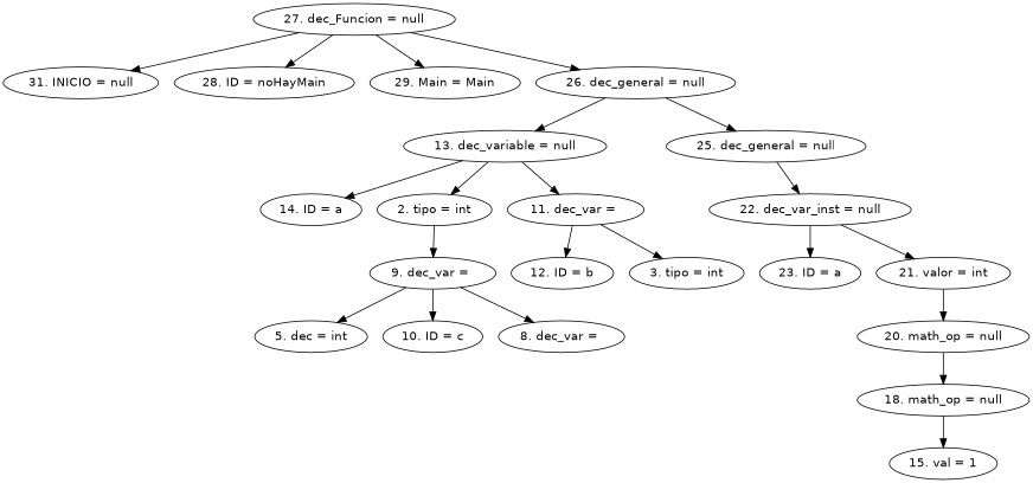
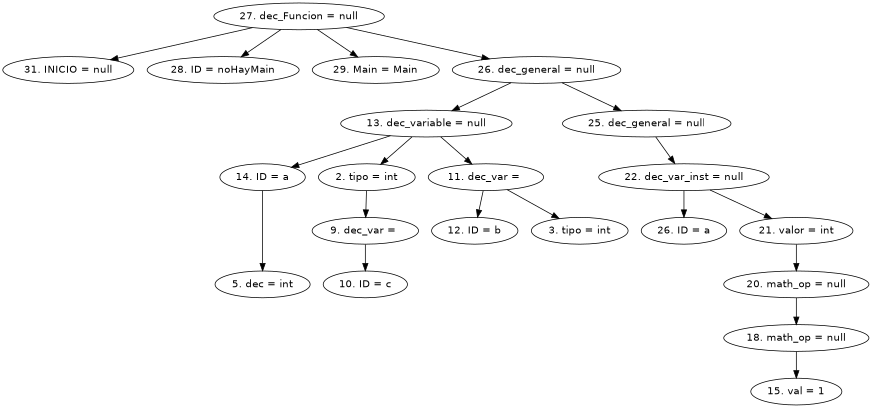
  digraph {
    fontname="DejaVu Sans"
    node [fontname="DejaVu Sans"]
    edge [fontname="DejaVu Sans"]
    "27. dec_Funcion = null"
    "31. INICIO = null"
    "28. ID = noHayMain"
    "29. Main = Main"
    "26. dec_general = null"
    "13. dec_variable = null"
    "25. dec_general = null"
    "14. ID = a"
    "2. tipo = int"
    "11. dec_var = "
    "22. dec_var_inst = null"
    "9. dec_var = "
    "12. ID = b"
    "3. tipo = int"
    "10. ID = c"
    n16 [label="5. dec = int"]
-   "8. dec_var = "
-   "23. ID = a"
+   "23. ID = a" [label="26. ID = a"]
    "21. valor = int"
    "20. math_op = null"
    "18. math_op = null"
    "15. val = 1"
    "27. dec_Funcion = null" -> "31. INICIO = null"
    "27. dec_Funcion = null" -> "28. ID = noHayMain"
    "27. dec_Funcion = null" -> "29. Main = Main"
    "27. dec_Funcion = null" -> "26. dec_general = null"
    "26. dec_general = null" -> "13. dec_variable = null"
    "26. dec_general = null" -> "25. dec_general = null"
    "13. dec_variable = null" -> "14. ID = a"
    "13. dec_variable = null" -> "2. tipo = int"
    "13. dec_variable = null" -> "11. dec_var = "
    "25. dec_general = null" -> "22. dec_var_inst = null"
    "2. tipo = int" -> "9. dec_var = "
    "11. dec_var = " -> "12. ID = b"
    "11. dec_var = " -> "3. tipo = int"
    "22. dec_var_inst = null" -> "23. ID = a"
    "22. dec_var_inst = null" -> "21. valor = int"
    "9. dec_var = " -> "10. ID = c"
-   "9. dec_var = " -> n16
-   "9. dec_var = " -> "8. dec_var = "
+   "14. ID = a" -> n16
    "21. valor = int" -> "20. math_op = null"
    "20. math_op = null" -> "18. math_op = null"
    "18. math_op = null" -> "15. val = 1"
  }
